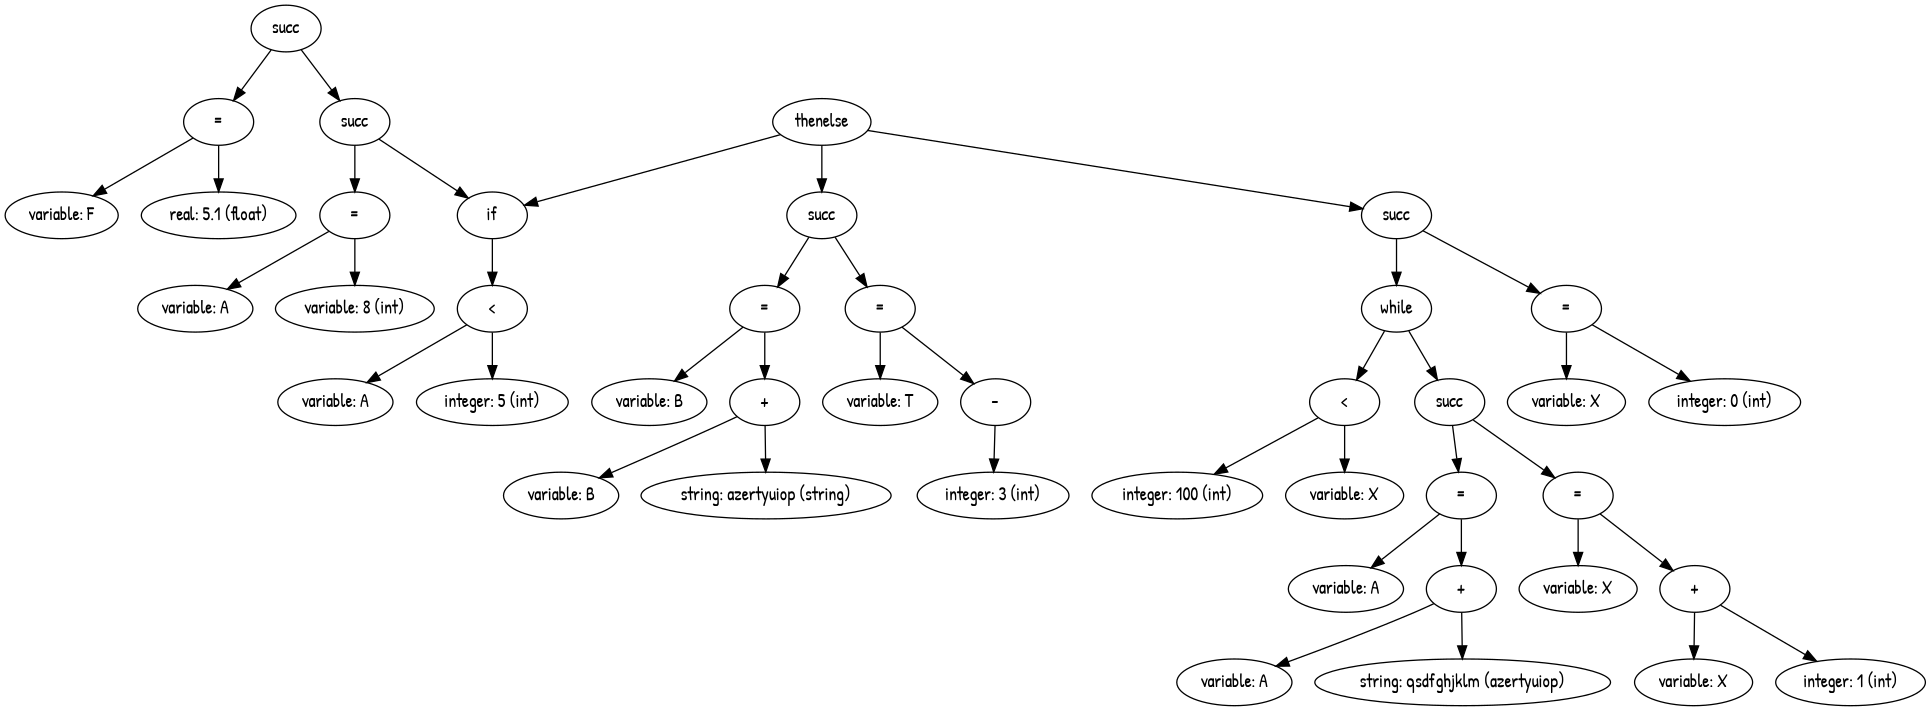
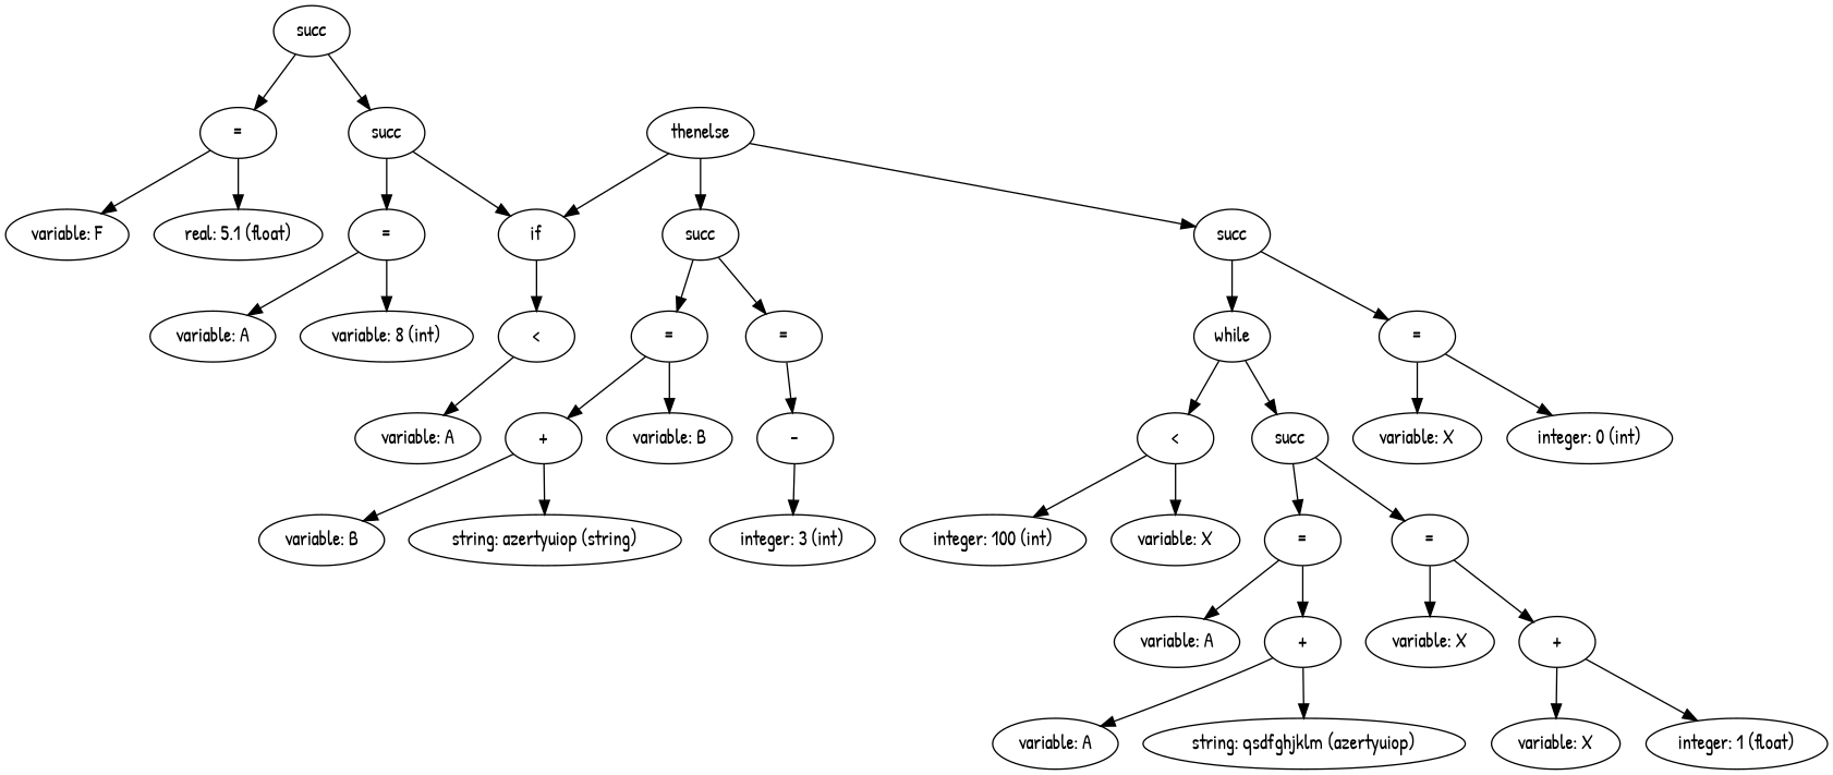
  digraph {
    fontname="Patrick Hand"
    node [fontname="Patrick Hand"]
    edge [fontname="Patrick Hand"]
    n1 [label=succ]
    n2 [label=succ]
    n3 [label="="]
    n4 [label=if]
    n5 [label="="]
    n6 [label="variable: F"]
    n7 [label="real: 5.1 (float)"]
    n8 [label="<"]
    n9 [label="variable: A"]
    n10 [label="variable: 8 (int)"]
    n11 [label="variable: A"]
-   n12 [label="integer: 5 (int)"]
    n13 [label=thenelse]
    n14 [label=succ]
    n15 [label=succ]
    n16 [label="="]
    n17 [label="="]
    n18 [label="="]
    n19 [label=while]
-   n20 [label="variable: T"]
    n21 [label="-"]
    n22 [label="variable: B"]
    n23 [label="+"]
    n24 [label="integer: 3 (int)"]
    n25 [label="variable: B"]
    n26 [label="string: azertyuiop (string)"]
    n27 [label="variable: X"]
    n28 [label="integer: 0 (int)"]
    n29 [label="<"]
    n30 [label=succ]
    n31 [label="variable: X"]
    n32 [label="integer: 100 (int)"]
    n33 [label="="]
    n34 [label="="]
    n35 [label="variable: X"]
    n36 [label="+"]
    n37 [label="variable: A"]
    n38 [label="+"]
    n39 [label="variable: X"]
-   n40 [label="integer: 1 (int)"]
+   n40 [label="integer: 1 (float)"]
    n41 [label="variable: A"]
    n42 [label="string: qsdfghjklm (azertyuiop)"]
    n1 -> n2
    n1 -> n3
    n2 -> n4
    n2 -> n5
    n3 -> n6
    n3 -> n7
    n4 -> n8
    n5 -> n9
    n5 -> n10
    n8 -> n11
-   n8 -> n12
    n13 -> n4
    n13 -> n14
    n13 -> n15
    n14 -> n16
    n14 -> n17
    n15 -> n18
    n15 -> n19
-   n16 -> n20
    n16 -> n21
    n17 -> n22
    n17 -> n23
    n18 -> n27
    n18 -> n28
    n19 -> n29
    n19 -> n30
    n21 -> n24
    n23 -> n25
    n23 -> n26
    n29 -> n31
    n29 -> n32
    n30 -> n33
    n30 -> n34
    n33 -> n35
    n33 -> n36
    n34 -> n37
    n34 -> n38
    n36 -> n39
    n36 -> n40
    n38 -> n41
    n38 -> n42
  }
